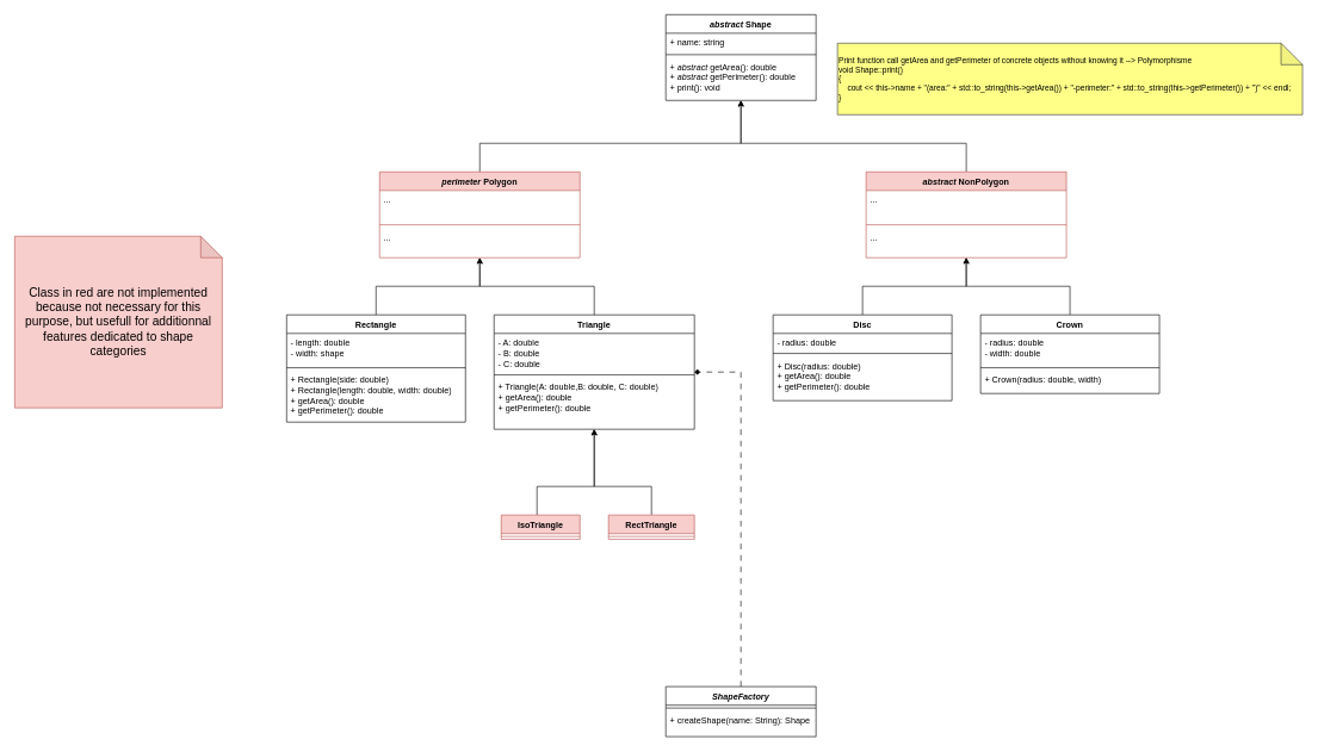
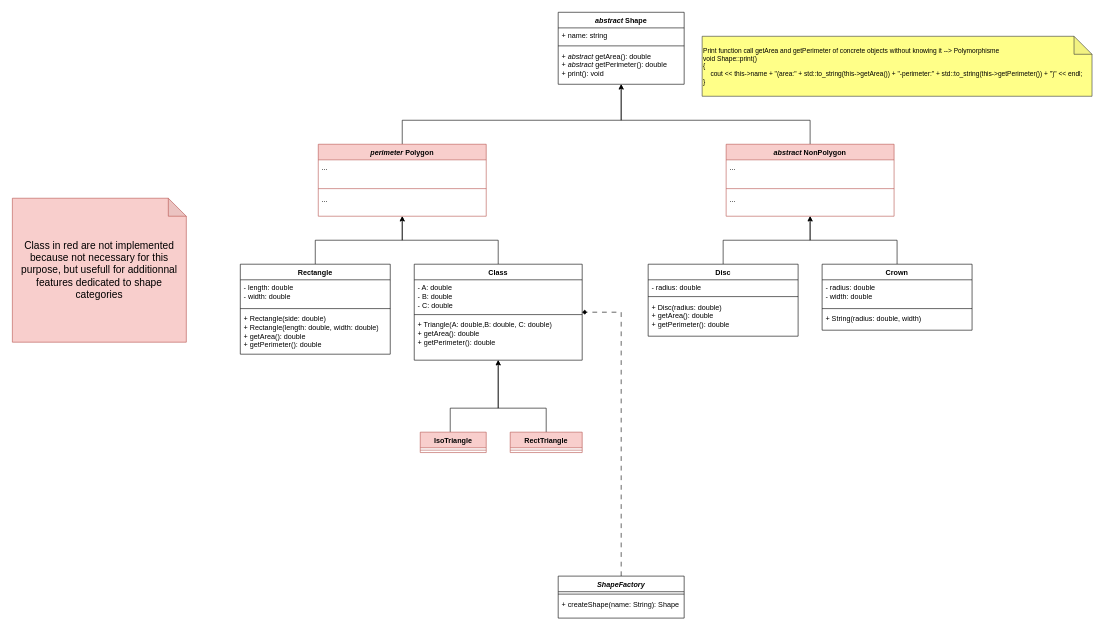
  <mxCell id="0" />
  <mxCell id="1" parent="0" />
  <mxCell id="2" value="&lt;i&gt;abstract &lt;/i&gt;Shape" style="swimlane;fontStyle=1;align=center;verticalAlign=top;childLayout=stackLayout;horizontal=1;startSize=26;horizontalStack=0;resizeParent=1;resizeParentMax=0;resizeLast=0;collapsible=1;marginBottom=0;whiteSpace=wrap;html=1;" vertex="1" parent="1"><mxGeometry x="930" y="20" width="210" height="120" as="geometry" /></mxCell>
  <mxCell id="3" value="+ name: string" style="text;strokeColor=none;fillColor=none;align=left;verticalAlign=top;spacingLeft=4;spacingRight=4;overflow=hidden;rotatable=0;points=[[0,0.5],[1,0.5]];portConstraint=eastwest;whiteSpace=wrap;html=1;" vertex="1" parent="2"><mxGeometry y="26" width="210" height="26" as="geometry" /></mxCell>
  <mxCell id="4" value="" style="line;strokeWidth=1;fillColor=none;align=left;verticalAlign=middle;spacingTop=-1;spacingLeft=3;spacingRight=3;rotatable=0;labelPosition=right;points=[];portConstraint=eastwest;strokeColor=inherit;" vertex="1" parent="2"><mxGeometry y="52" width="210" height="8" as="geometry" /></mxCell>
  <mxCell id="5" value="+ &lt;i&gt;abstract &lt;/i&gt;getArea(): double&lt;br&gt;+ &lt;i&gt;abstract &lt;/i&gt;getPerimeter(): double&lt;br&gt;+ print(): void" style="text;strokeColor=none;fillColor=none;align=left;verticalAlign=top;spacingLeft=4;spacingRight=4;overflow=hidden;rotatable=0;points=[[0,0.5],[1,0.5]];portConstraint=eastwest;whiteSpace=wrap;html=1;" vertex="1" parent="2"><mxGeometry y="60" width="210" height="60" as="geometry" /></mxCell>
  <mxCell id="6" style="edgeStyle=orthogonalEdgeStyle;rounded=0;orthogonalLoop=1;jettySize=auto;html=1;" edge="1" parent="1" source="7" target="35"><mxGeometry relative="1" as="geometry"><Array as="points"><mxPoint x="525" y="400" /><mxPoint x="670" y="400" /></Array></mxGeometry></mxCell>
  <mxCell id="7" value="Rectangle" style="swimlane;fontStyle=1;align=center;verticalAlign=top;childLayout=stackLayout;horizontal=1;startSize=26;horizontalStack=0;resizeParent=1;resizeParentMax=0;resizeLast=0;collapsible=1;marginBottom=0;whiteSpace=wrap;html=1;" vertex="1" parent="1"><mxGeometry x="400" y="440" width="250" height="150" as="geometry" /></mxCell>
- <mxCell id="8" value="- length: double&lt;br&gt;- width: shape" style="text;strokeColor=none;fillColor=none;align=left;verticalAlign=top;spacingLeft=4;spacingRight=4;overflow=hidden;rotatable=0;points=[[0,0.5],[1,0.5]];portConstraint=eastwest;whiteSpace=wrap;html=1;" vertex="1" parent="7"><mxGeometry y="26" width="250" height="44" as="geometry" /></mxCell>
+ <mxCell id="8" value="- length: double&lt;br&gt;- width: double" style="text;strokeColor=none;fillColor=none;align=left;verticalAlign=top;spacingLeft=4;spacingRight=4;overflow=hidden;rotatable=0;points=[[0,0.5],[1,0.5]];portConstraint=eastwest;whiteSpace=wrap;html=1;" vertex="1" parent="7"><mxGeometry y="26" width="250" height="44" as="geometry" /></mxCell>
  <mxCell id="9" value="" style="line;strokeWidth=1;fillColor=none;align=left;verticalAlign=middle;spacingTop=-1;spacingLeft=3;spacingRight=3;rotatable=0;labelPosition=right;points=[];portConstraint=eastwest;strokeColor=inherit;" vertex="1" parent="7"><mxGeometry y="70" width="250" height="8" as="geometry" /></mxCell>
  <mxCell id="10" value="+ Rectangle(side: double)&lt;br&gt;+ Rectangle(length: double, width: double)&lt;br&gt;+&amp;nbsp;getArea(): double&lt;br style=&quot;border-color: var(--border-color);&quot;&gt;+&amp;nbsp;getPerimeter(): double" style="text;strokeColor=none;fillColor=none;align=left;verticalAlign=top;spacingLeft=4;spacingRight=4;overflow=hidden;rotatable=0;points=[[0,0.5],[1,0.5]];portConstraint=eastwest;whiteSpace=wrap;html=1;" vertex="1" parent="7"><mxGeometry y="78" width="250" height="72" as="geometry" /></mxCell>
  <mxCell id="11" style="edgeStyle=orthogonalEdgeStyle;rounded=0;orthogonalLoop=1;jettySize=auto;html=1;" edge="1" parent="1" source="12" target="35"><mxGeometry relative="1" as="geometry"><Array as="points"><mxPoint x="830" y="400" /><mxPoint x="670" y="400" /></Array></mxGeometry></mxCell>
- <mxCell id="12" value="Triangle" style="swimlane;fontStyle=1;align=center;verticalAlign=top;childLayout=stackLayout;horizontal=1;startSize=26;horizontalStack=0;resizeParent=1;resizeParentMax=0;resizeLast=0;collapsible=1;marginBottom=0;whiteSpace=wrap;html=1;" vertex="1" parent="1"><mxGeometry x="690" y="440" width="280" height="160" as="geometry" /></mxCell>
+ <mxCell id="12" value="Class" style="swimlane;fontStyle=1;align=center;verticalAlign=top;childLayout=stackLayout;horizontal=1;startSize=26;horizontalStack=0;resizeParent=1;resizeParentMax=0;resizeLast=0;collapsible=1;marginBottom=0;whiteSpace=wrap;html=1;" vertex="1" parent="1"><mxGeometry x="690" y="440" width="280" height="160" as="geometry" /></mxCell>
  <mxCell id="13" value="- A: double&lt;br&gt;- B: double&lt;br&gt;- C: double" style="text;strokeColor=none;fillColor=none;align=left;verticalAlign=top;spacingLeft=4;spacingRight=4;overflow=hidden;rotatable=0;points=[[0,0.5],[1,0.5]];portConstraint=eastwest;whiteSpace=wrap;html=1;" vertex="1" parent="12"><mxGeometry y="26" width="280" height="54" as="geometry" /></mxCell>
  <mxCell id="14" value="" style="line;strokeWidth=1;fillColor=none;align=left;verticalAlign=middle;spacingTop=-1;spacingLeft=3;spacingRight=3;rotatable=0;labelPosition=right;points=[];portConstraint=eastwest;strokeColor=inherit;" vertex="1" parent="12"><mxGeometry y="80" width="280" height="8" as="geometry" /></mxCell>
  <mxCell id="15" value="+ Triangle(A: double,B: double, C: double)&lt;br&gt;+&amp;nbsp;getArea(): double&lt;br style=&quot;border-color: var(--border-color);&quot;&gt;+&amp;nbsp;getPerimeter(): double" style="text;strokeColor=none;fillColor=none;align=left;verticalAlign=top;spacingLeft=4;spacingRight=4;overflow=hidden;rotatable=0;points=[[0,0.5],[1,0.5]];portConstraint=eastwest;whiteSpace=wrap;html=1;" vertex="1" parent="12"><mxGeometry y="88" width="280" height="72" as="geometry" /></mxCell>
  <mxCell id="16" style="edgeStyle=orthogonalEdgeStyle;rounded=0;orthogonalLoop=1;jettySize=auto;html=1;" edge="1" parent="1" source="17" target="5"><mxGeometry relative="1" as="geometry"><Array as="points"><mxPoint x="1350" y="200" /><mxPoint x="1035" y="200" /></Array></mxGeometry></mxCell>
  <mxCell id="17" value="&lt;i&gt;abstract &lt;/i&gt;NonPolygon" style="swimlane;fontStyle=1;align=center;verticalAlign=top;childLayout=stackLayout;horizontal=1;startSize=26;horizontalStack=0;resizeParent=1;resizeParentMax=0;resizeLast=0;collapsible=1;marginBottom=0;whiteSpace=wrap;html=1;fillColor=#f8cecc;strokeColor=#b85450;" vertex="1" parent="1"><mxGeometry x="1210" y="240" width="280" height="120" as="geometry" /></mxCell>
  <mxCell id="18" value="..." style="text;strokeColor=none;fillColor=none;align=left;verticalAlign=top;spacingLeft=4;spacingRight=4;overflow=hidden;rotatable=0;points=[[0,0.5],[1,0.5]];portConstraint=eastwest;whiteSpace=wrap;html=1;" vertex="1" parent="17"><mxGeometry y="26" width="280" height="44" as="geometry" /></mxCell>
  <mxCell id="19" value="" style="line;strokeWidth=1;fillColor=none;align=left;verticalAlign=middle;spacingTop=-1;spacingLeft=3;spacingRight=3;rotatable=0;labelPosition=right;points=[];portConstraint=eastwest;strokeColor=inherit;" vertex="1" parent="17"><mxGeometry y="70" width="280" height="8" as="geometry" /></mxCell>
  <mxCell id="20" value="..." style="text;strokeColor=none;fillColor=none;align=left;verticalAlign=top;spacingLeft=4;spacingRight=4;overflow=hidden;rotatable=0;points=[[0,0.5],[1,0.5]];portConstraint=eastwest;whiteSpace=wrap;html=1;" vertex="1" parent="17"><mxGeometry y="78" width="280" height="42" as="geometry" /></mxCell>
  <mxCell id="21" style="edgeStyle=orthogonalEdgeStyle;rounded=0;orthogonalLoop=1;jettySize=auto;html=1;" edge="1" parent="1" source="22" target="20"><mxGeometry relative="1" as="geometry"><Array as="points"><mxPoint x="1205" y="400" /><mxPoint x="1350" y="400" /></Array></mxGeometry></mxCell>
  <mxCell id="22" value="Disc" style="swimlane;fontStyle=1;align=center;verticalAlign=top;childLayout=stackLayout;horizontal=1;startSize=26;horizontalStack=0;resizeParent=1;resizeParentMax=0;resizeLast=0;collapsible=1;marginBottom=0;whiteSpace=wrap;html=1;" vertex="1" parent="1"><mxGeometry x="1080" y="440" width="250" height="120" as="geometry" /></mxCell>
  <mxCell id="23" value="- radius: double" style="text;strokeColor=none;fillColor=none;align=left;verticalAlign=top;spacingLeft=4;spacingRight=4;overflow=hidden;rotatable=0;points=[[0,0.5],[1,0.5]];portConstraint=eastwest;whiteSpace=wrap;html=1;" vertex="1" parent="22"><mxGeometry y="26" width="250" height="24" as="geometry" /></mxCell>
  <mxCell id="24" value="" style="line;strokeWidth=1;fillColor=none;align=left;verticalAlign=middle;spacingTop=-1;spacingLeft=3;spacingRight=3;rotatable=0;labelPosition=right;points=[];portConstraint=eastwest;strokeColor=inherit;" vertex="1" parent="22"><mxGeometry y="50" width="250" height="8" as="geometry" /></mxCell>
  <mxCell id="25" value="+ Disc(radius: double)&lt;br&gt;+&amp;nbsp;getArea(): double&lt;br style=&quot;border-color: var(--border-color);&quot;&gt;+&amp;nbsp;getPerimeter(): double" style="text;strokeColor=none;fillColor=none;align=left;verticalAlign=top;spacingLeft=4;spacingRight=4;overflow=hidden;rotatable=0;points=[[0,0.5],[1,0.5]];portConstraint=eastwest;whiteSpace=wrap;html=1;" vertex="1" parent="22"><mxGeometry y="58" width="250" height="62" as="geometry" /></mxCell>
  <mxCell id="26" style="edgeStyle=orthogonalEdgeStyle;rounded=0;orthogonalLoop=1;jettySize=auto;html=1;" edge="1" parent="1" source="27" target="20"><mxGeometry relative="1" as="geometry"><Array as="points"><mxPoint x="1495" y="400" /><mxPoint x="1350" y="400" /></Array></mxGeometry></mxCell>
  <mxCell id="27" value="Crown" style="swimlane;fontStyle=1;align=center;verticalAlign=top;childLayout=stackLayout;horizontal=1;startSize=26;horizontalStack=0;resizeParent=1;resizeParentMax=0;resizeLast=0;collapsible=1;marginBottom=0;whiteSpace=wrap;html=1;" vertex="1" parent="1"><mxGeometry x="1370" y="440" width="250" height="110" as="geometry" /></mxCell>
  <mxCell id="28" value="- radius: double&lt;br style=&quot;border-color: var(--border-color);&quot;&gt;- width: double" style="text;strokeColor=none;fillColor=none;align=left;verticalAlign=top;spacingLeft=4;spacingRight=4;overflow=hidden;rotatable=0;points=[[0,0.5],[1,0.5]];portConstraint=eastwest;whiteSpace=wrap;html=1;" vertex="1" parent="27"><mxGeometry y="26" width="250" height="44" as="geometry" /></mxCell>
  <mxCell id="29" value="" style="line;strokeWidth=1;fillColor=none;align=left;verticalAlign=middle;spacingTop=-1;spacingLeft=3;spacingRight=3;rotatable=0;labelPosition=right;points=[];portConstraint=eastwest;strokeColor=inherit;" vertex="1" parent="27"><mxGeometry y="70" width="250" height="8" as="geometry" /></mxCell>
- <mxCell id="30" value="+ Crown(radius: double, width)" style="text;strokeColor=none;fillColor=none;align=left;verticalAlign=top;spacingLeft=4;spacingRight=4;overflow=hidden;rotatable=0;points=[[0,0.5],[1,0.5]];portConstraint=eastwest;whiteSpace=wrap;html=1;" vertex="1" parent="27"><mxGeometry y="78" width="250" height="32" as="geometry" /></mxCell>
+ <mxCell id="30" value="+ String(radius: double, width)" style="text;strokeColor=none;fillColor=none;align=left;verticalAlign=top;spacingLeft=4;spacingRight=4;overflow=hidden;rotatable=0;points=[[0,0.5],[1,0.5]];portConstraint=eastwest;whiteSpace=wrap;html=1;" vertex="1" parent="27"><mxGeometry y="78" width="250" height="32" as="geometry" /></mxCell>
  <mxCell id="31" style="edgeStyle=orthogonalEdgeStyle;rounded=0;orthogonalLoop=1;jettySize=auto;html=1;" edge="1" parent="1" source="32" target="5"><mxGeometry relative="1" as="geometry"><Array as="points"><mxPoint x="670" y="200" /><mxPoint x="1035" y="200" /></Array></mxGeometry></mxCell>
  <mxCell id="32" value="&lt;i&gt;perimeter &lt;/i&gt;Polygon" style="swimlane;fontStyle=1;align=center;verticalAlign=top;childLayout=stackLayout;horizontal=1;startSize=26;horizontalStack=0;resizeParent=1;resizeParentMax=0;resizeLast=0;collapsible=1;marginBottom=0;whiteSpace=wrap;html=1;fillColor=#f8cecc;strokeColor=#b85450;" vertex="1" parent="1"><mxGeometry x="530" y="240" width="280" height="120" as="geometry" /></mxCell>
  <mxCell id="33" value="..." style="text;strokeColor=none;fillColor=none;align=left;verticalAlign=top;spacingLeft=4;spacingRight=4;overflow=hidden;rotatable=0;points=[[0,0.5],[1,0.5]];portConstraint=eastwest;whiteSpace=wrap;html=1;" vertex="1" parent="32"><mxGeometry y="26" width="280" height="44" as="geometry" /></mxCell>
  <mxCell id="34" value="" style="line;strokeWidth=1;fillColor=none;align=left;verticalAlign=middle;spacingTop=-1;spacingLeft=3;spacingRight=3;rotatable=0;labelPosition=right;points=[];portConstraint=eastwest;strokeColor=inherit;" vertex="1" parent="32"><mxGeometry y="70" width="280" height="8" as="geometry" /></mxCell>
  <mxCell id="35" value="..." style="text;strokeColor=none;fillColor=none;align=left;verticalAlign=top;spacingLeft=4;spacingRight=4;overflow=hidden;rotatable=0;points=[[0,0.5],[1,0.5]];portConstraint=eastwest;whiteSpace=wrap;html=1;" vertex="1" parent="32"><mxGeometry y="78" width="280" height="42" as="geometry" /></mxCell>
  <mxCell id="36" style="edgeStyle=orthogonalEdgeStyle;rounded=0;orthogonalLoop=1;jettySize=auto;html=1;" edge="1" parent="1" source="37" target="15"><mxGeometry relative="1" as="geometry"><Array as="points"><mxPoint x="750" y="680" /><mxPoint x="830" y="680" /></Array></mxGeometry></mxCell>
  <mxCell id="37" value="IsoTriangle" style="swimlane;fontStyle=1;align=center;verticalAlign=top;childLayout=stackLayout;horizontal=1;startSize=26;horizontalStack=0;resizeParent=1;resizeParentMax=0;resizeLast=0;collapsible=1;marginBottom=0;whiteSpace=wrap;html=1;fillColor=#f8cecc;strokeColor=#b85450;" vertex="1" parent="1"><mxGeometry x="700" y="720" width="110" height="34" as="geometry" /></mxCell>
  <mxCell id="38" value="" style="line;strokeWidth=1;fillColor=none;align=left;verticalAlign=middle;spacingTop=-1;spacingLeft=3;spacingRight=3;rotatable=0;labelPosition=right;points=[];portConstraint=eastwest;strokeColor=inherit;" vertex="1" parent="37"><mxGeometry y="26" width="110" height="8" as="geometry" /></mxCell>
  <mxCell id="39" style="edgeStyle=orthogonalEdgeStyle;rounded=0;orthogonalLoop=1;jettySize=auto;html=1;" edge="1" parent="1" source="40" target="15"><mxGeometry relative="1" as="geometry"><Array as="points"><mxPoint x="910" y="680" /><mxPoint x="830" y="680" /></Array></mxGeometry></mxCell>
  <mxCell id="40" value="RectTriangle" style="swimlane;fontStyle=1;align=center;verticalAlign=top;childLayout=stackLayout;horizontal=1;startSize=26;horizontalStack=0;resizeParent=1;resizeParentMax=0;resizeLast=0;collapsible=1;marginBottom=0;whiteSpace=wrap;html=1;fillColor=#f8cecc;strokeColor=#b85450;" vertex="1" parent="1"><mxGeometry x="850" y="720" width="120" height="34" as="geometry" /></mxCell>
  <mxCell id="41" value="" style="line;strokeWidth=1;fillColor=none;align=left;verticalAlign=middle;spacingTop=-1;spacingLeft=3;spacingRight=3;rotatable=0;labelPosition=right;points=[];portConstraint=eastwest;strokeColor=inherit;" vertex="1" parent="40"><mxGeometry y="26" width="120" height="8" as="geometry" /></mxCell>
  <mxCell id="42" style="edgeStyle=orthogonalEdgeStyle;rounded=0;orthogonalLoop=1;jettySize=auto;html=1;dashed=1;dashPattern=8 8;endArrow=diamond;" edge="1" parent="1" source="43" target="12"><mxGeometry relative="1" as="geometry"><Array as="points"><mxPoint x="1035" y="520" /></Array></mxGeometry></mxCell>
  <mxCell id="43" value="&lt;i&gt;ShapeFactory&lt;/i&gt;" style="swimlane;fontStyle=1;align=center;verticalAlign=top;childLayout=stackLayout;horizontal=1;startSize=26;horizontalStack=0;resizeParent=1;resizeParentMax=0;resizeLast=0;collapsible=1;marginBottom=0;whiteSpace=wrap;html=1;" vertex="1" parent="1"><mxGeometry x="930" y="960" width="210" height="70" as="geometry" /></mxCell>
  <mxCell id="44" value="" style="line;strokeWidth=1;fillColor=none;align=left;verticalAlign=middle;spacingTop=-1;spacingLeft=3;spacingRight=3;rotatable=0;labelPosition=right;points=[];portConstraint=eastwest;strokeColor=inherit;" vertex="1" parent="43"><mxGeometry y="26" width="210" height="8" as="geometry" /></mxCell>
  <mxCell id="45" value="+ createShape(name: String): Shape" style="text;strokeColor=none;fillColor=none;align=left;verticalAlign=top;spacingLeft=4;spacingRight=4;overflow=hidden;rotatable=0;points=[[0,0.5],[1,0.5]];portConstraint=eastwest;whiteSpace=wrap;html=1;" vertex="1" parent="43"><mxGeometry y="34" width="210" height="36" as="geometry" /></mxCell>
  <mxCell id="46" value="&lt;font style=&quot;font-size: 17px;&quot;&gt;Class in red are not implemented because not necessary for this purpose, but usefull for additionnal features dedicated to shape categories&lt;/font&gt;" style="shape=note;whiteSpace=wrap;html=1;backgroundOutline=1;darkOpacity=0.05;fillColor=#f8cecc;strokeColor=#b85450;" vertex="1" parent="1"><mxGeometry x="20" y="330" width="290" height="240" as="geometry" /></mxCell>
  <mxCell id="47" value="&lt;div style=&quot;font-size: 11px;&quot;&gt;&lt;font style=&quot;font-size: 11px;&quot;&gt;Print function call getArea and getPerimeter of concrete objects without knowing it --&amp;gt; Polymorphisme&lt;/font&gt;&lt;/div&gt;&lt;div style=&quot;font-size: 11px;&quot;&gt;&lt;font style=&quot;font-size: 11px;&quot;&gt;void Shape::print()&lt;/font&gt;&lt;/div&gt;&lt;div style=&quot;font-size: 11px;&quot;&gt;&lt;font style=&quot;font-size: 11px;&quot;&gt;{&lt;/font&gt;&lt;/div&gt;&lt;div style=&quot;font-size: 11px;&quot;&gt;&lt;font style=&quot;font-size: 11px;&quot;&gt;&amp;nbsp; &amp;nbsp; cout &amp;lt;&amp;lt; this-&amp;gt;name + &quot;(area:&quot; + std::to_string(this-&amp;gt;getArea()) + &quot;-perimeter:&quot; + std::to_string(this-&amp;gt;getPerimeter()) + &quot;)&quot; &amp;lt;&amp;lt; endl;&lt;/font&gt;&lt;/div&gt;&lt;div style=&quot;font-size: 11px;&quot;&gt;&lt;font style=&quot;font-size: 11px;&quot;&gt;}&lt;/font&gt;&lt;/div&gt;" style="shape=note;whiteSpace=wrap;html=1;backgroundOutline=1;darkOpacity=0.05;fillColor=#ffff88;strokeColor=#36393d;align=left;" vertex="1" parent="1"><mxGeometry x="1170" y="60" width="650" height="100" as="geometry" /></mxCell>
